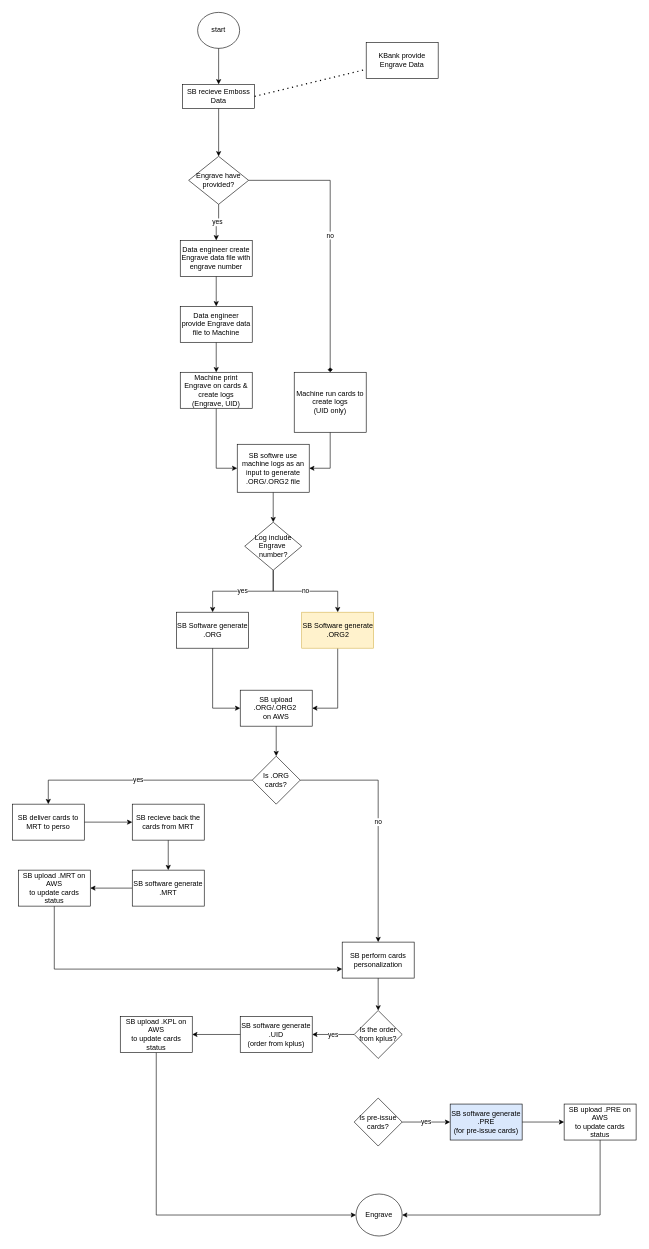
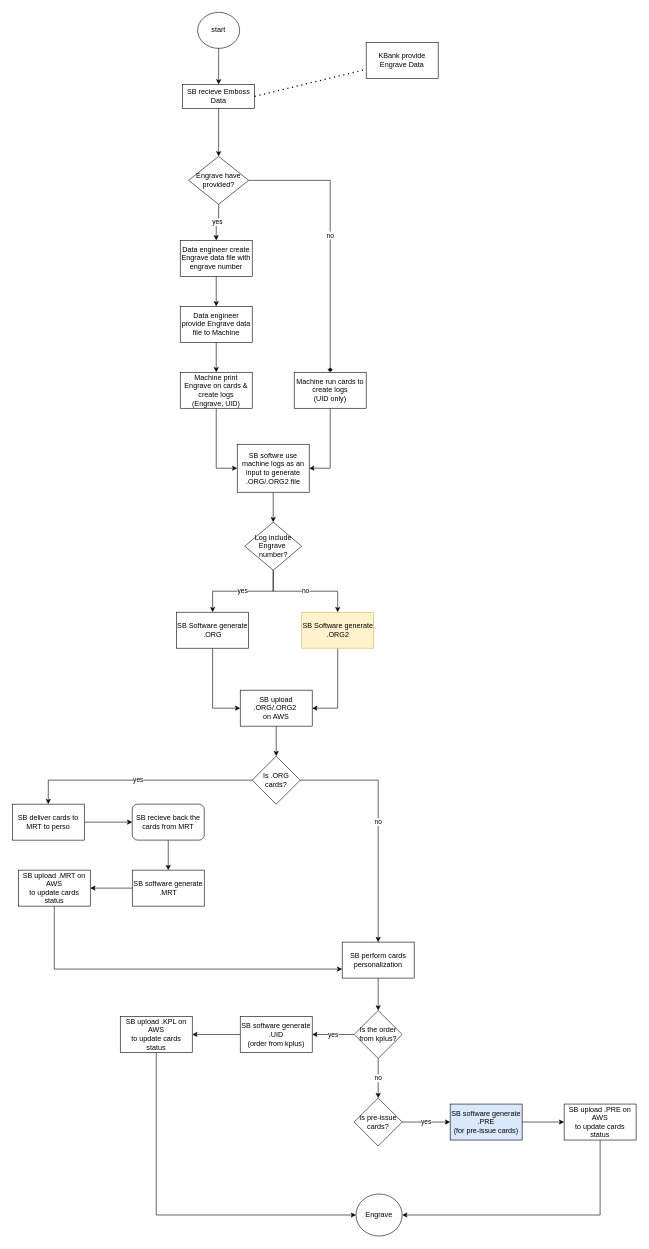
  <mxCell id="0" />
  <mxCell id="1" parent="0" />
  <mxCell id="2" style="edgeStyle=orthogonalEdgeStyle;rounded=0;orthogonalLoop=1;jettySize=auto;html=1;entryX=0.5;entryY=0;entryDx=0;entryDy=0;" edge="1" parent="1" source="3" target="8"><mxGeometry relative="1" as="geometry" /></mxCell>
  <mxCell id="3" value="SB recieve Emboss Data" style="rounded=0;whiteSpace=wrap;html=1;" vertex="1" parent="1"><mxGeometry x="304" y="140" width="120" height="40" as="geometry" /></mxCell>
  <mxCell id="4" value="start" style="ellipse;whiteSpace=wrap;html=1;" vertex="1" parent="1"><mxGeometry x="329" y="20" width="70" height="60" as="geometry" /></mxCell>
  <mxCell id="5" value="KBank provide Engrave Data" style="rounded=0;whiteSpace=wrap;html=1;" vertex="1" parent="1"><mxGeometry x="610" y="70" width="120" height="60" as="geometry" /></mxCell>
  <mxCell id="6" value="yes" style="edgeStyle=orthogonalEdgeStyle;rounded=0;orthogonalLoop=1;jettySize=auto;html=1;" edge="1" parent="1" source="8" target="12"><mxGeometry relative="1" as="geometry" /></mxCell>
  <mxCell id="7" value="no" style="edgeStyle=orthogonalEdgeStyle;rounded=0;orthogonalLoop=1;jettySize=auto;html=1;entryX=0.5;entryY=0;entryDx=0;entryDy=0;endArrow=diamond;" edge="1" parent="1" source="8" target="14"><mxGeometry relative="1" as="geometry" /></mxCell>
  <mxCell id="8" value="&lt;div&gt;Engrave have provided? &lt;br&gt;&lt;/div&gt;" style="rhombus;whiteSpace=wrap;html=1;" vertex="1" parent="1"><mxGeometry x="314" y="260" width="100" height="80" as="geometry" /></mxCell>
  <mxCell id="9" style="edgeStyle=orthogonalEdgeStyle;rounded=0;orthogonalLoop=1;jettySize=auto;html=1;entryX=0.5;entryY=0;entryDx=0;entryDy=0;" edge="1" parent="1" source="4" target="3"><mxGeometry relative="1" as="geometry" /></mxCell>
  <mxCell id="10" value="" style="endArrow=none;dashed=1;html=1;dashPattern=1 3;strokeWidth=2;rounded=0;entryX=0;entryY=0.75;entryDx=0;entryDy=0;exitX=1;exitY=0.5;exitDx=0;exitDy=0;" edge="1" parent="1" source="3" target="5"><mxGeometry width="50" height="50" relative="1" as="geometry"><mxPoint x="500" y="170" as="sourcePoint" /><mxPoint x="550" y="120" as="targetPoint" /></mxGeometry></mxCell>
  <mxCell id="11" style="edgeStyle=orthogonalEdgeStyle;rounded=0;orthogonalLoop=1;jettySize=auto;html=1;entryX=0.5;entryY=0;entryDx=0;entryDy=0;" edge="1" parent="1" source="12" target="18"><mxGeometry relative="1" as="geometry" /></mxCell>
  <mxCell id="12" value="Data engineer create Engrave data file with engrave number" style="rounded=0;whiteSpace=wrap;html=1;" vertex="1" parent="1"><mxGeometry x="300" y="400" width="120" height="60" as="geometry" /></mxCell>
  <mxCell id="13" style="edgeStyle=orthogonalEdgeStyle;rounded=0;orthogonalLoop=1;jettySize=auto;html=1;entryX=1;entryY=0.5;entryDx=0;entryDy=0;" edge="1" parent="1" source="14" target="20"><mxGeometry relative="1" as="geometry" /></mxCell>
- <mxCell id="14" value="&lt;div&gt;Machine run cards to create logs &lt;br&gt;&lt;/div&gt;&lt;div&gt;(UID only)&lt;br&gt;&lt;/div&gt;" style="rounded=0;whiteSpace=wrap;html=1;" vertex="1" parent="1"><mxGeometry x="490" y="620" width="120" height="100" as="geometry" /></mxCell>
+ <mxCell id="14" value="&lt;div&gt;Machine run cards to create logs &lt;br&gt;&lt;/div&gt;&lt;div&gt;(UID only)&lt;br&gt;&lt;/div&gt;" style="rounded=0;whiteSpace=wrap;html=1;" vertex="1" parent="1"><mxGeometry x="490" y="620" width="120" height="60" as="geometry" /></mxCell>
  <mxCell id="15" style="edgeStyle=orthogonalEdgeStyle;rounded=0;orthogonalLoop=1;jettySize=auto;html=1;entryX=0;entryY=0.5;entryDx=0;entryDy=0;" edge="1" parent="1" source="16" target="20"><mxGeometry relative="1" as="geometry" /></mxCell>
  <mxCell id="16" value="&lt;div&gt;Machine print Engrave on cards &amp;amp; create logs &lt;br&gt;&lt;/div&gt;&lt;div&gt;(Engrave, UID)&lt;br&gt;&lt;/div&gt;" style="rounded=0;whiteSpace=wrap;html=1;" vertex="1" parent="1"><mxGeometry x="300" y="620" width="120" height="60" as="geometry" /></mxCell>
  <mxCell id="17" style="edgeStyle=orthogonalEdgeStyle;rounded=0;orthogonalLoop=1;jettySize=auto;html=1;entryX=0.5;entryY=0;entryDx=0;entryDy=0;" edge="1" parent="1" source="18" target="16"><mxGeometry relative="1" as="geometry" /></mxCell>
  <mxCell id="18" value="Data engineer provide Engrave data file to Machine" style="rounded=0;whiteSpace=wrap;html=1;" vertex="1" parent="1"><mxGeometry x="300" y="510" width="120" height="60" as="geometry" /></mxCell>
  <mxCell id="19" style="edgeStyle=orthogonalEdgeStyle;rounded=0;orthogonalLoop=1;jettySize=auto;html=1;" edge="1" parent="1" source="20" target="25"><mxGeometry relative="1" as="geometry" /></mxCell>
  <mxCell id="20" value="&lt;div&gt;SB softwre use machine logs as an input to generate .ORG/.ORG2 file&lt;br&gt;&lt;/div&gt;" style="rounded=0;whiteSpace=wrap;html=1;" vertex="1" parent="1"><mxGeometry x="395" y="740" width="120" height="80" as="geometry" /></mxCell>
  <mxCell id="21" style="edgeStyle=orthogonalEdgeStyle;rounded=0;orthogonalLoop=1;jettySize=auto;html=1;entryX=0;entryY=0.5;entryDx=0;entryDy=0;" edge="1" parent="1" source="22" target="29"><mxGeometry relative="1" as="geometry" /></mxCell>
  <mxCell id="22" value="SB Software generate .ORG" style="rounded=0;whiteSpace=wrap;html=1;" vertex="1" parent="1"><mxGeometry x="294" y="1020" width="120" height="60" as="geometry" /></mxCell>
  <mxCell id="23" value="yes" style="edgeStyle=orthogonalEdgeStyle;rounded=0;orthogonalLoop=1;jettySize=auto;html=1;" edge="1" parent="1" source="25" target="22"><mxGeometry relative="1" as="geometry" /></mxCell>
  <mxCell id="24" value="no" style="edgeStyle=orthogonalEdgeStyle;rounded=0;orthogonalLoop=1;jettySize=auto;html=1;entryX=0.5;entryY=0;entryDx=0;entryDy=0;" edge="1" parent="1" source="25" target="27"><mxGeometry relative="1" as="geometry" /></mxCell>
  <mxCell id="25" value="&lt;div&gt;Log include Engrave&amp;nbsp;&lt;/div&gt;&lt;div&gt;number?&lt;/div&gt;" style="rhombus;whiteSpace=wrap;html=1;" vertex="1" parent="1"><mxGeometry x="407.5" y="870" width="95" height="80" as="geometry" /></mxCell>
  <mxCell id="26" style="edgeStyle=orthogonalEdgeStyle;rounded=0;orthogonalLoop=1;jettySize=auto;html=1;entryX=1;entryY=0.5;entryDx=0;entryDy=0;" edge="1" parent="1" source="27" target="29"><mxGeometry relative="1" as="geometry" /></mxCell>
  <mxCell id="27" value="&lt;div&gt;SB Software generate .ORG2&lt;/div&gt;" style="rounded=0;whiteSpace=wrap;html=1;fillColor=#fff2cc;strokeColor=#d6b656;" vertex="1" parent="1"><mxGeometry x="502.5" y="1020" width="120" height="60" as="geometry" /></mxCell>
  <mxCell id="28" style="edgeStyle=orthogonalEdgeStyle;rounded=0;orthogonalLoop=1;jettySize=auto;html=1;entryX=0.5;entryY=0;entryDx=0;entryDy=0;" edge="1" parent="1" source="29" target="40"><mxGeometry relative="1" as="geometry" /></mxCell>
  <mxCell id="29" value="&lt;div&gt;SB upload .ORG/.ORG2&amp;nbsp;&lt;/div&gt;&lt;div&gt;on AWS&lt;/div&gt;" style="rounded=0;whiteSpace=wrap;html=1;" vertex="1" parent="1"><mxGeometry x="400" y="1150" width="120" height="60" as="geometry" /></mxCell>
  <mxCell id="30" style="edgeStyle=orthogonalEdgeStyle;rounded=0;orthogonalLoop=1;jettySize=auto;html=1;entryX=0;entryY=0.5;entryDx=0;entryDy=0;" edge="1" parent="1" source="31" target="33"><mxGeometry relative="1" as="geometry" /></mxCell>
  <mxCell id="31" value="SB deliver cards to MRT to perso" style="rounded=0;whiteSpace=wrap;html=1;" vertex="1" parent="1"><mxGeometry x="20" y="1340" width="120" height="60" as="geometry" /></mxCell>
  <mxCell id="32" style="edgeStyle=orthogonalEdgeStyle;rounded=0;orthogonalLoop=1;jettySize=auto;html=1;entryX=0.5;entryY=0;entryDx=0;entryDy=0;" edge="1" parent="1" source="33" target="35"><mxGeometry relative="1" as="geometry" /></mxCell>
- <mxCell id="33" value="SB recieve back the cards from MRT" style="rounded=0;whiteSpace=wrap;html=1;" vertex="1" parent="1"><mxGeometry x="220" y="1340" width="120" height="60" as="geometry" /></mxCell>
+ <mxCell id="33" value="SB recieve back the cards from MRT" style="whiteSpace=wrap;html=1;rounded=1;" vertex="1" parent="1"><mxGeometry x="220" y="1340" width="120" height="60" as="geometry" /></mxCell>
  <mxCell id="34" style="edgeStyle=orthogonalEdgeStyle;rounded=0;orthogonalLoop=1;jettySize=auto;html=1;entryX=1;entryY=0.5;entryDx=0;entryDy=0;" edge="1" parent="1" source="35" target="37"><mxGeometry relative="1" as="geometry" /></mxCell>
  <mxCell id="35" value="SB software generate .MRT" style="rounded=0;whiteSpace=wrap;html=1;" vertex="1" parent="1"><mxGeometry x="220" y="1450" width="120" height="60" as="geometry" /></mxCell>
  <mxCell id="36" style="edgeStyle=orthogonalEdgeStyle;rounded=0;orthogonalLoop=1;jettySize=auto;html=1;entryX=0;entryY=0.75;entryDx=0;entryDy=0;exitX=0.5;exitY=1;exitDx=0;exitDy=0;" edge="1" parent="1" source="37" target="48"><mxGeometry relative="1" as="geometry" /></mxCell>
  <mxCell id="37" value="&lt;div&gt;SB upload .MRT on AWS&lt;/div&gt;&lt;div&gt;to update cards status&lt;br&gt;&lt;/div&gt;" style="rounded=0;whiteSpace=wrap;html=1;" vertex="1" parent="1"><mxGeometry x="30" y="1450" width="120" height="60" as="geometry" /></mxCell>
  <mxCell id="38" value="yes" style="edgeStyle=orthogonalEdgeStyle;rounded=0;orthogonalLoop=1;jettySize=auto;html=1;entryX=0.5;entryY=0;entryDx=0;entryDy=0;" edge="1" parent="1" source="40" target="31"><mxGeometry relative="1" as="geometry" /></mxCell>
  <mxCell id="39" value="no" style="edgeStyle=orthogonalEdgeStyle;rounded=0;orthogonalLoop=1;jettySize=auto;html=1;" edge="1" parent="1" source="40" target="48"><mxGeometry relative="1" as="geometry" /></mxCell>
  <mxCell id="40" value="Is .ORG cards?" style="rhombus;whiteSpace=wrap;html=1;" vertex="1" parent="1"><mxGeometry x="420" y="1260" width="80" height="80" as="geometry" /></mxCell>
  <mxCell id="41" value="Engrave" style="ellipse;whiteSpace=wrap;html=1;" vertex="1" parent="1"><mxGeometry x="593" y="1990" width="77" height="70" as="geometry" /></mxCell>
  <mxCell id="42" value="&lt;div&gt;SB software generate .UID&lt;br&gt;(order from kplus)&lt;br&gt;&lt;/div&gt;" style="rounded=0;whiteSpace=wrap;html=1;" vertex="1" parent="1"><mxGeometry x="400" y="1694" width="120" height="60" as="geometry" /></mxCell>
  <mxCell id="43" style="edgeStyle=orthogonalEdgeStyle;rounded=0;orthogonalLoop=1;jettySize=auto;html=1;entryX=0;entryY=0.5;entryDx=0;entryDy=0;" edge="1" parent="1" source="44" target="55"><mxGeometry relative="1" as="geometry" /></mxCell>
  <mxCell id="44" value="&lt;div&gt;SB software generate .PRE&lt;/div&gt;&lt;div&gt;(for pre-issue cards)&lt;br&gt;&lt;/div&gt;" style="rounded=0;whiteSpace=wrap;html=1;fillColor=#dae8fc;" vertex="1" parent="1"><mxGeometry x="750" y="1840" width="120" height="60" as="geometry" /></mxCell>
  <mxCell id="45" style="edgeStyle=orthogonalEdgeStyle;rounded=0;orthogonalLoop=1;jettySize=auto;html=1;entryX=0;entryY=0.5;entryDx=0;entryDy=0;exitX=0.5;exitY=1;exitDx=0;exitDy=0;" edge="1" parent="1" source="46" target="41"><mxGeometry relative="1" as="geometry" /></mxCell>
  <mxCell id="46" value="&lt;div&gt;SB upload .KPL on AWS&lt;/div&gt;&lt;div&gt;to update cards status&lt;br&gt;&lt;/div&gt;" style="rounded=0;whiteSpace=wrap;html=1;" vertex="1" parent="1"><mxGeometry x="200" y="1694" width="120" height="60" as="geometry" /></mxCell>
  <mxCell id="47" style="edgeStyle=orthogonalEdgeStyle;rounded=0;orthogonalLoop=1;jettySize=auto;html=1;entryX=0.5;entryY=0;entryDx=0;entryDy=0;" edge="1" parent="1" source="48" target="51"><mxGeometry relative="1" as="geometry" /></mxCell>
  <mxCell id="48" value="SB perform cards personalization" style="rounded=0;whiteSpace=wrap;html=1;" vertex="1" parent="1"><mxGeometry x="570" y="1570" width="120" height="60" as="geometry" /></mxCell>
  <mxCell id="49" value="yes" style="edgeStyle=orthogonalEdgeStyle;rounded=0;orthogonalLoop=1;jettySize=auto;html=1;entryX=1;entryY=0.5;entryDx=0;entryDy=0;" edge="1" parent="1" source="51" target="42"><mxGeometry relative="1" as="geometry" /></mxCell>
+ <mxCell id="50" value="no" style="edgeStyle=orthogonalEdgeStyle;rounded=0;orthogonalLoop=1;jettySize=auto;html=1;entryX=0.5;entryY=0;entryDx=0;entryDy=0;" edge="1" parent="1" source="51" target="53"><mxGeometry relative="1" as="geometry" /></mxCell>
  <mxCell id="51" value="Is the order from kplus?" style="rhombus;whiteSpace=wrap;html=1;" vertex="1" parent="1"><mxGeometry x="590" y="1684" width="80" height="80" as="geometry" /></mxCell>
  <mxCell id="52" value="yes" style="edgeStyle=orthogonalEdgeStyle;rounded=0;orthogonalLoop=1;jettySize=auto;html=1;exitX=1;exitY=0.5;exitDx=0;exitDy=0;" edge="1" parent="1" source="53" target="44"><mxGeometry relative="1" as="geometry" /></mxCell>
  <mxCell id="53" value="Is pre-issue cards?" style="rhombus;whiteSpace=wrap;html=1;" vertex="1" parent="1"><mxGeometry x="590" y="1830" width="80" height="80" as="geometry" /></mxCell>
  <mxCell id="54" style="edgeStyle=orthogonalEdgeStyle;rounded=0;orthogonalLoop=1;jettySize=auto;html=1;entryX=1;entryY=0.5;entryDx=0;entryDy=0;exitX=0.5;exitY=1;exitDx=0;exitDy=0;" edge="1" parent="1" source="55" target="41"><mxGeometry relative="1" as="geometry" /></mxCell>
  <mxCell id="55" value="&lt;div&gt;SB upload .PRE on AWS&lt;/div&gt;&lt;div&gt;to update cards status&lt;br&gt;&lt;/div&gt;" style="rounded=0;whiteSpace=wrap;html=1;" vertex="1" parent="1"><mxGeometry x="940" y="1840" width="120" height="60" as="geometry" /></mxCell>
  <mxCell id="56" style="edgeStyle=orthogonalEdgeStyle;rounded=0;orthogonalLoop=1;jettySize=auto;html=1;entryX=1;entryY=0.5;entryDx=0;entryDy=0;" edge="1" parent="1" source="42" target="46"><mxGeometry relative="1" as="geometry" /></mxCell>
